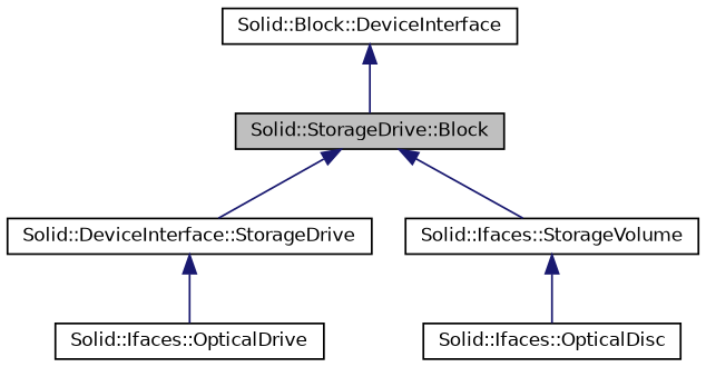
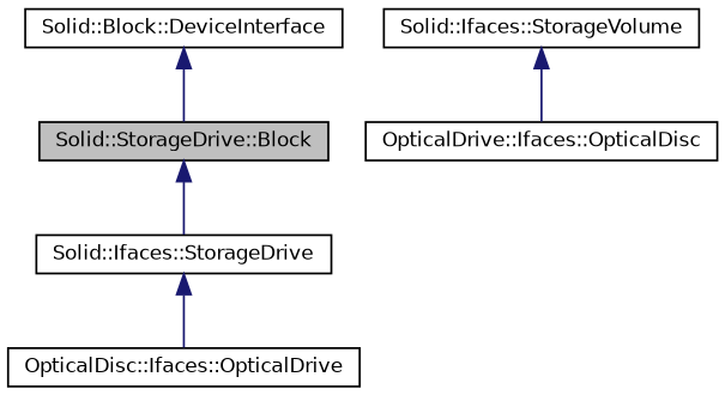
  digraph {
    node [color=black fillcolor=white fontname=Helvetica fontsize=10 shape=record style=filled]
    edge [color=midnightblue dir=back fontname=Helvetica fontsize=10 labelfontname=Helvetica labelfontsize=10 style=solid]
    n1 [fillcolor=grey75 fontcolor=black height=0.2 label="Solid::StorageDrive::Block" width=0.4]
-   n2 [height=0.2 label="Solid::DeviceInterface::StorageDrive" width=0.4]
+   n2 [height=0.2 label="Solid::Ifaces::StorageDrive" width=0.4]
    n3 [height=0.2 label="Solid::Ifaces::StorageVolume" width=0.4]
-   n4 [height=0.2 label="Solid::Ifaces::OpticalDrive" width=0.4]
-   n5 [height=0.2 label="Solid::Ifaces::OpticalDisc" width=0.4]
+   n4 [height=0.2 label="OpticalDisc::Ifaces::OpticalDrive" width=0.4]
+   n5 [height=0.2 label="OpticalDrive::Ifaces::OpticalDisc" width=0.4]
    n6 [height=0.2 label="Solid::Block::DeviceInterface" width=0.4]
    n1 -> n2
-   n1 -> n3
    n2 -> n4
    n3 -> n5
    n6 -> n1
  }
